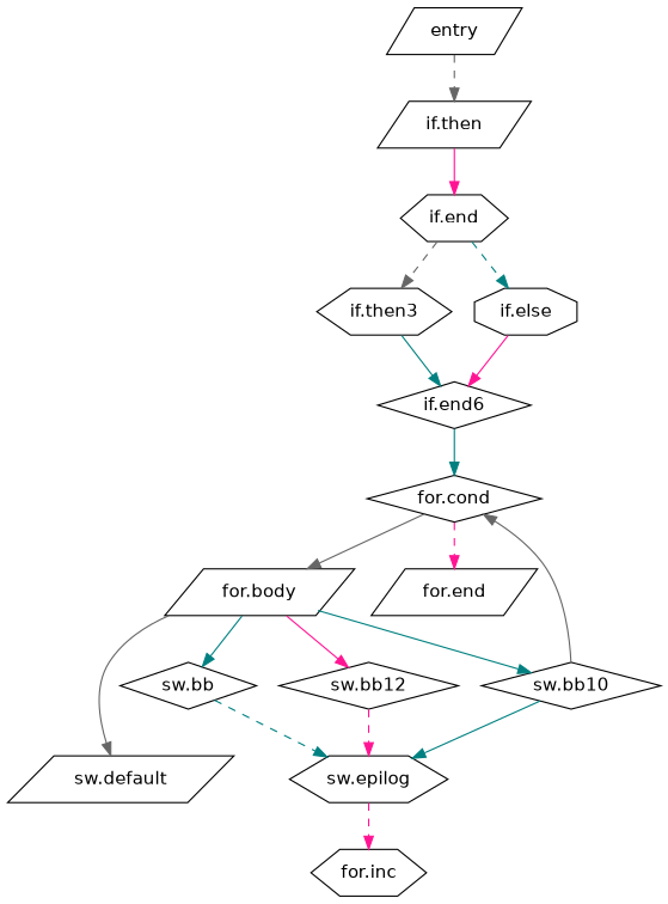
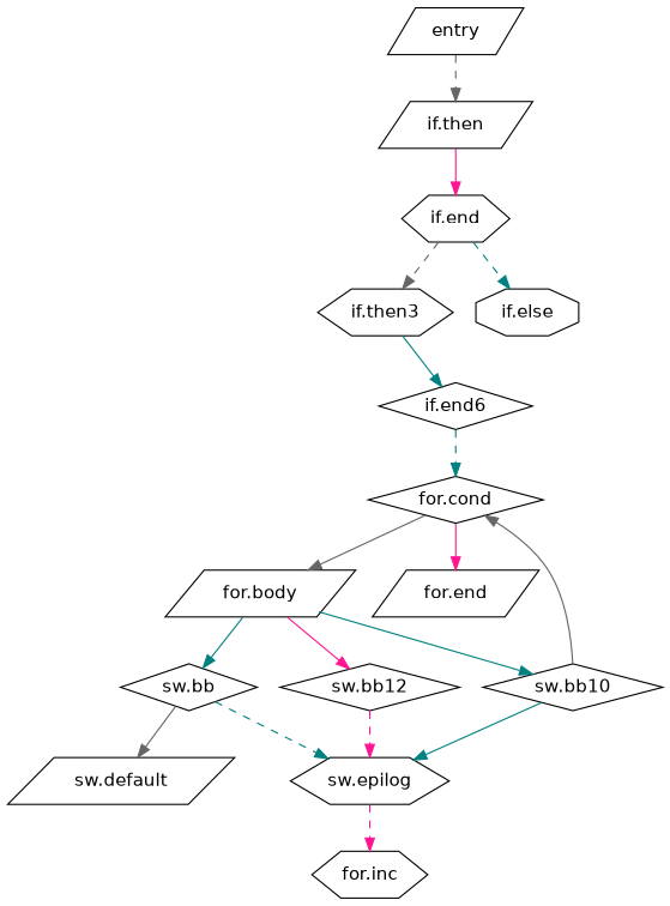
  digraph {
    fontname="DejaVu Sans"
    node [fontname="DejaVu Sans" shape=parallelogram]
    edge [color=teal fontname="DejaVu Sans" style=solid]
    entry
    "if.then"
    "if.end" [shape=hexagon]
    "if.then3" [shape=hexagon]
    "if.else" [shape=octagon]
    "if.end6" [shape=diamond]
    "for.cond" [shape=diamond]
    "for.body"
    "for.end"
    "sw.default"
    "sw.bb" [shape=diamond]
    "sw.bb10" [shape=diamond]
    "sw.bb12" [shape=diamond]
    "sw.epilog" [shape=hexagon]
    "for.inc" [shape=hexagon]
    entry -> "if.then" [color=gray40 style=dashed]
    "if.then" -> "if.end" [color=deeppink]
    "if.end" -> "if.then3" [color=gray40 style=dashed]
    "if.end" -> "if.else" [style=dashed]
    "if.then3" -> "if.end6"
-   "if.else" -> "if.end6" [color=deeppink]
-   "if.end6" -> "for.cond"
+   "if.end6" -> "for.cond" [style=dashed]
    "for.cond" -> "for.body" [color=gray40]
-   "for.cond" -> "for.end" [color=deeppink style=dashed]
-   "for.body" -> "sw.default" [color=gray40]
+   "for.cond" -> "for.end" [color=deeppink]
+   "sw.bb" -> "sw.default" [color=gray40]
    "for.body" -> "sw.bb"
    "for.body" -> "sw.bb10"
    "for.body" -> "sw.bb12" [color=deeppink]
    "sw.bb" -> "sw.epilog" [style=dashed]
    "sw.bb10" -> "for.cond" [color=gray40]
    "sw.bb10" -> "sw.epilog"
    "sw.bb12" -> "sw.epilog" [color=deeppink style=dashed]
    "sw.epilog" -> "for.inc" [color=deeppink style=dashed]
  }
